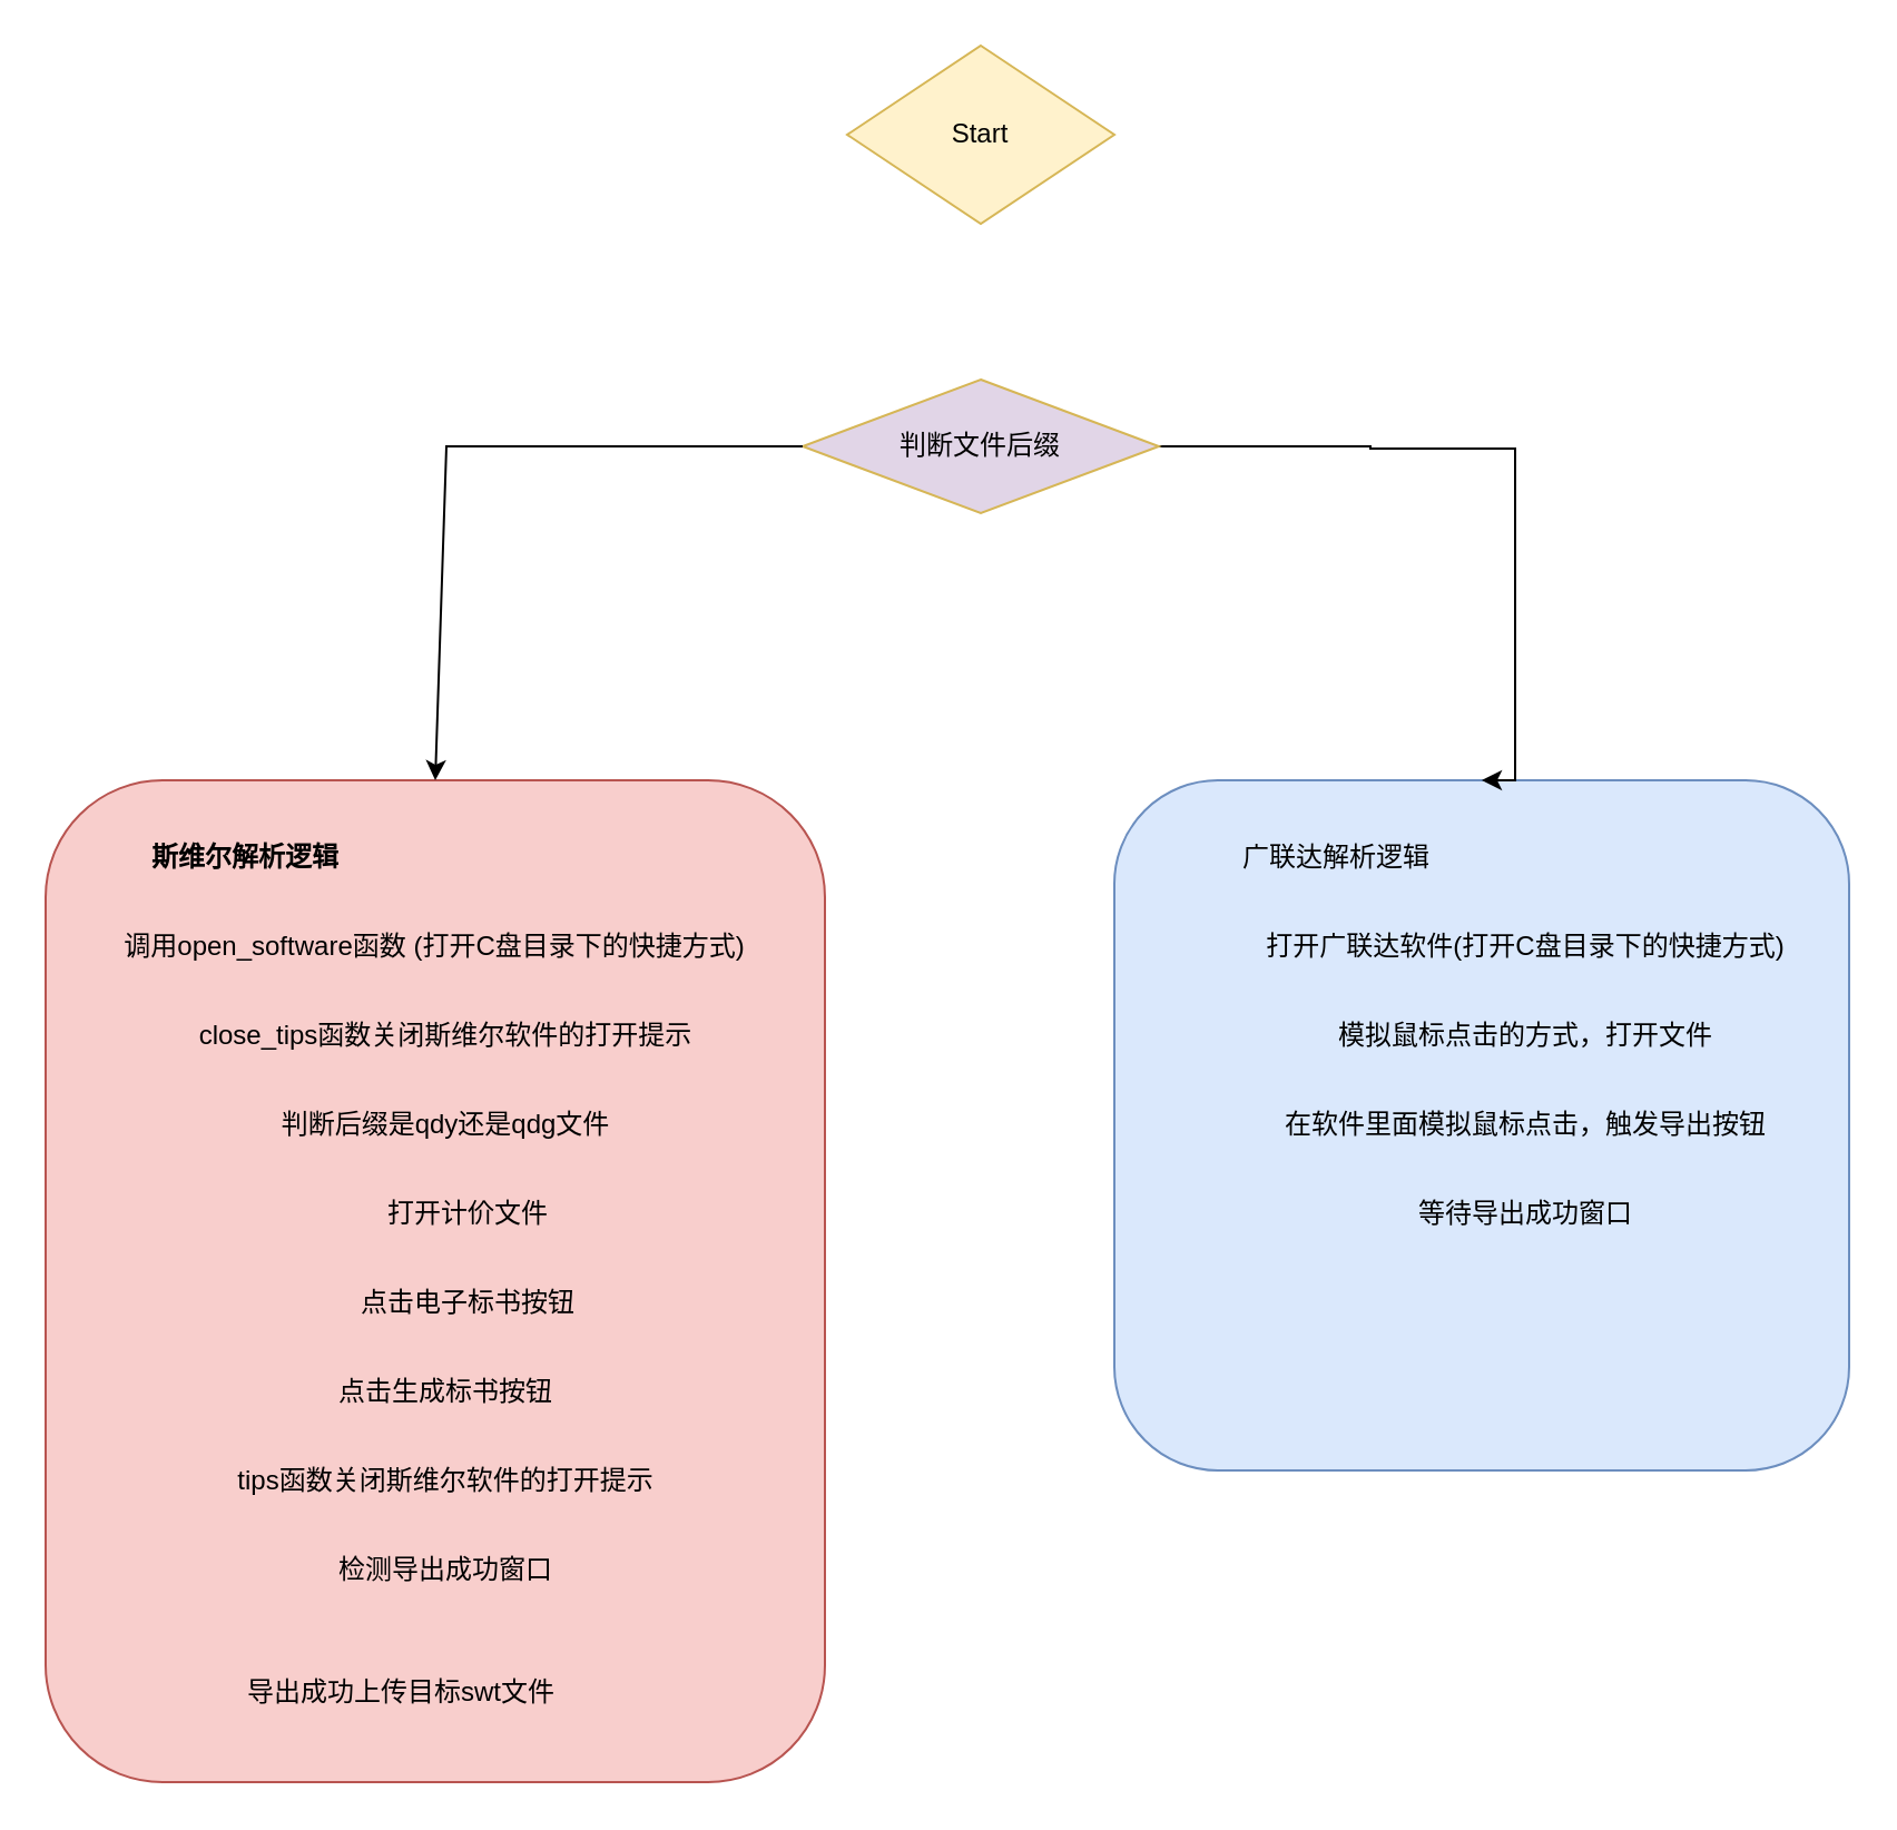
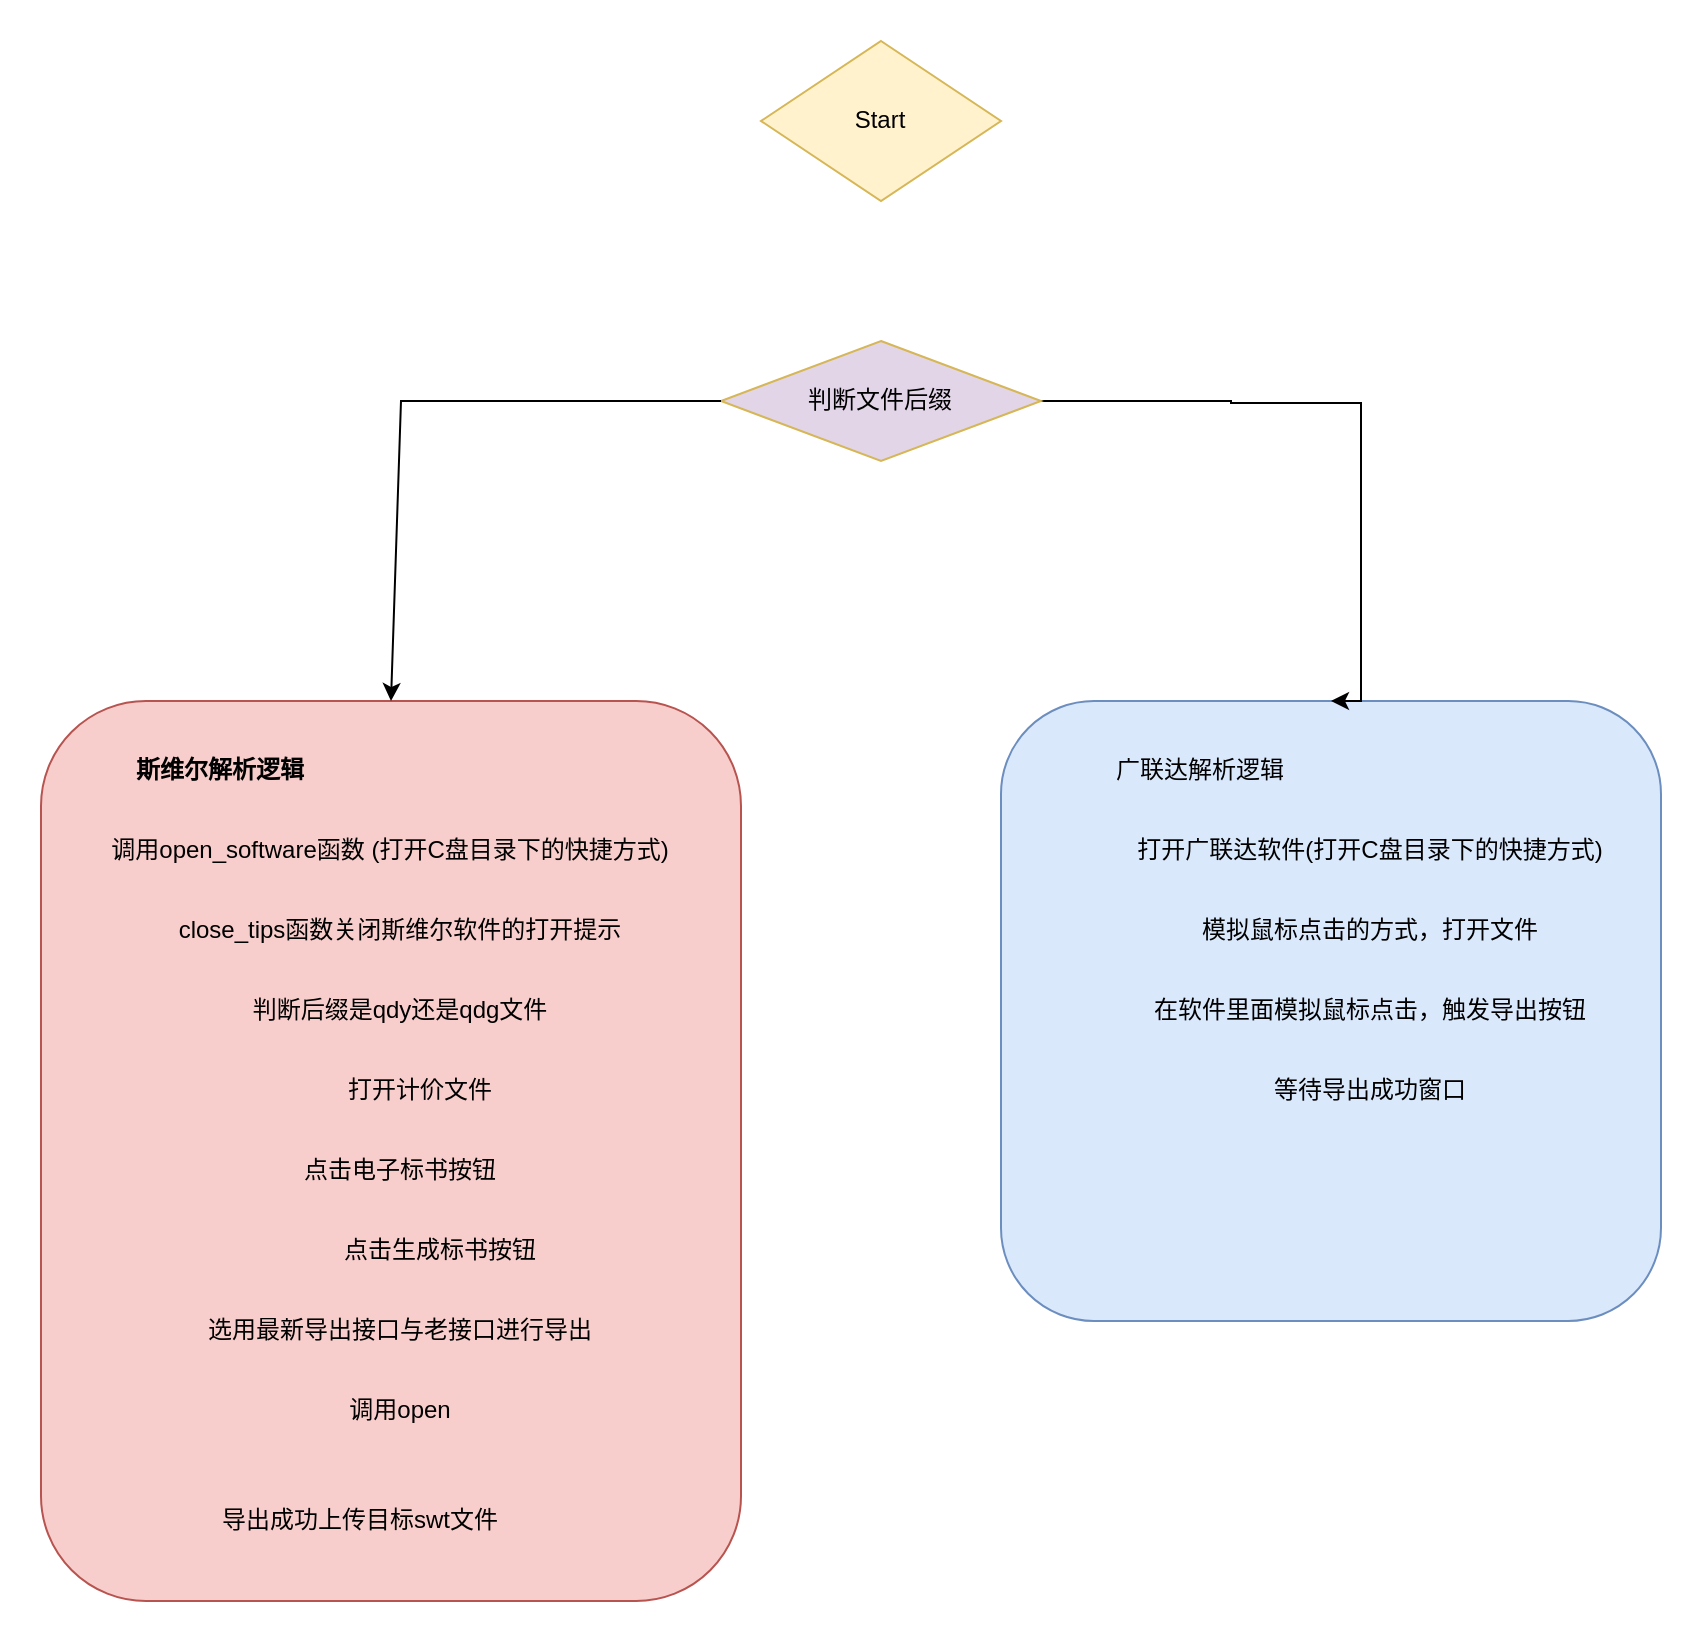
  <mxCell id="0" />
  <mxCell id="1" parent="0" />
  <mxCell id="2" value="" style="rounded=1;whiteSpace=wrap;html=1;fillColor=#f8cecc;strokeColor=#b85450;" vertex="1" parent="1"><mxGeometry x="20" y="350" width="350" height="450" as="geometry" /></mxCell>
  <mxCell id="3" value="&lt;b&gt;斯维尔解析逻辑&lt;/b&gt;" style="text;html=1;align=center;verticalAlign=middle;whiteSpace=wrap;rounded=0;" vertex="1" parent="1"><mxGeometry x="50" y="370" width="120" height="30" as="geometry" /></mxCell>
  <mxCell id="4" value="" style="rounded=1;whiteSpace=wrap;html=1;fillColor=#dae8fc;strokeColor=#6c8ebf;" vertex="1" parent="1"><mxGeometry x="500" y="350" width="330" height="310" as="geometry" /></mxCell>
  <mxCell id="5" value="广联达解析逻辑" style="text;html=1;align=center;verticalAlign=middle;whiteSpace=wrap;rounded=0;" vertex="1" parent="1"><mxGeometry x="540" y="370" width="120" height="30" as="geometry" /></mxCell>
  <mxCell id="6" style="edgeStyle=orthogonalEdgeStyle;rounded=0;orthogonalLoop=1;jettySize=auto;html=1;entryX=0.5;entryY=0;entryDx=0;entryDy=0;" edge="1" parent="1" source="7" target="4"><mxGeometry relative="1" as="geometry"><mxPoint x="710" as="targetPoint" y="200" /><Array as="points"><mxPoint x="615" y="200" /><mxPoint x="615" y="201" /><mxPoint x="680" y="201" /></Array></mxGeometry></mxCell>
  <mxCell id="7" value="判断文件后缀" style="rhombus;whiteSpace=wrap;html=1;fillColor=#e1d5e7;strokeColor=#d6b656;" vertex="1" parent="1"><mxGeometry x="360" y="170" width="160" height="60" as="geometry" /></mxCell>
  <mxCell id="8" value="Start" style="rhombus;whiteSpace=wrap;html=1;fillColor=#fff2cc;strokeColor=#d6b656;" vertex="1" parent="1"><mxGeometry x="380" y="20" width="120" height="80" as="geometry" /></mxCell>
  <mxCell id="9" value="" style="endArrow=classic;html=1;rounded=0;exitX=0;exitY=0.5;exitDx=0;exitDy=0;entryX=0.5;entryY=0;entryDx=0;entryDy=0;" edge="1" parent="1" source="7" target="2"><mxGeometry width="50" height="50" relative="1" as="geometry"><mxPoint x="170" y="220" as="sourcePoint" /><mxPoint x="190" as="targetPoint" y="200" /><Array as="points"><mxPoint x="200" y="200" /></Array></mxGeometry></mxCell>
  <mxCell id="10" value="调用open_software函数 (打开C盘目录下的快捷方式)" style="text;html=1;align=center;verticalAlign=middle;whiteSpace=wrap;rounded=0;" vertex="1" parent="1"><mxGeometry x="50" y="410" width="290" height="30" as="geometry" /></mxCell>
  <mxCell id="11" value="close_tips函数关闭斯维尔软件的打开提示" style="text;html=1;align=center;verticalAlign=middle;whiteSpace=wrap;rounded=0;" vertex="1" parent="1"><mxGeometry x="55" y="450" width="290" height="30" as="geometry" /></mxCell>
  <mxCell id="12" value="判断后缀是qdy还是qdg文件" style="text;html=1;align=center;verticalAlign=middle;whiteSpace=wrap;rounded=0;" vertex="1" parent="1"><mxGeometry x="55" y="490" width="290" height="30" as="geometry" /></mxCell>
  <mxCell id="13" value="打开计价文件" style="text;html=1;align=center;verticalAlign=middle;whiteSpace=wrap;rounded=0;" vertex="1" parent="1"><mxGeometry x="65" y="530" width="290" height="30" as="geometry" /></mxCell>
- <mxCell id="14" value="点击电子标书按钮" style="text;html=1;align=center;verticalAlign=middle;whiteSpace=wrap;rounded=0;" vertex="1" parent="1"><mxGeometry x="65" y="570" width="290" height="30" as="geometry" /></mxCell>
- <mxCell id="15" value="点击生成标书按钮" style="text;html=1;align=center;verticalAlign=middle;whiteSpace=wrap;rounded=0;" vertex="1" parent="1"><mxGeometry x="55" y="610" width="290" height="30" as="geometry" /></mxCell>
- <mxCell id="16" value="tips函数关闭斯维尔软件的打开提示" style="text;html=1;align=center;verticalAlign=middle;whiteSpace=wrap;rounded=0;" vertex="1" parent="1"><mxGeometry x="55" y="650" width="290" height="30" as="geometry" /></mxCell>
- <mxCell id="17" value="检测导出成功窗口" style="text;html=1;align=center;verticalAlign=middle;whiteSpace=wrap;rounded=0;" vertex="1" parent="1"><mxGeometry x="55" y="690" width="290" height="30" as="geometry" /></mxCell>
+ <mxCell id="14" value="点击电子标书按钮" style="text;html=1;align=center;verticalAlign=middle;whiteSpace=wrap;rounded=0;" vertex="1" parent="1"><mxGeometry x="55" y="570" width="290" height="30" as="geometry" /></mxCell>
+ <mxCell id="15" value="点击生成标书按钮" style="text;html=1;align=center;verticalAlign=middle;whiteSpace=wrap;rounded=0;" vertex="1" parent="1"><mxGeometry x="75" y="610" width="290" height="30" as="geometry" /></mxCell>
+ <mxCell id="16" value="选用最新导出接口与老接口进行导出" style="text;html=1;align=center;verticalAlign=middle;whiteSpace=wrap;rounded=0;" vertex="1" parent="1"><mxGeometry x="55" y="650" width="290" height="30" as="geometry" /></mxCell>
+ <mxCell id="17" value="调用open" style="text;html=1;align=center;verticalAlign=middle;whiteSpace=wrap;rounded=0;" vertex="1" parent="1"><mxGeometry x="55" y="690" width="290" height="30" as="geometry" /></mxCell>
  <mxCell id="18" value="导出成功上传目标swt文件" style="text;html=1;align=center;verticalAlign=middle;whiteSpace=wrap;rounded=0;" vertex="1" parent="1"><mxGeometry x="35" y="745" width="290" height="30" as="geometry" /></mxCell>
  <mxCell id="19" value="打开广联达软件(打开C盘目录下的快捷方式)" style="text;html=1;align=center;verticalAlign=middle;whiteSpace=wrap;rounded=0;" vertex="1" parent="1"><mxGeometry x="540" y="410" width="290" height="30" as="geometry" /></mxCell>
  <mxCell id="20" value="模拟鼠标点击的方式，打开文件" style="text;html=1;align=center;verticalAlign=middle;whiteSpace=wrap;rounded=0;" vertex="1" parent="1"><mxGeometry x="540" y="450" width="290" height="30" as="geometry" /></mxCell>
  <mxCell id="21" value="在软件里面模拟鼠标点击，触发导出按钮" style="text;html=1;align=center;verticalAlign=middle;whiteSpace=wrap;rounded=0;" vertex="1" parent="1"><mxGeometry x="540" y="490" width="290" height="30" as="geometry" /></mxCell>
  <mxCell id="22" value="等待导出成功窗口" style="text;html=1;align=center;verticalAlign=middle;whiteSpace=wrap;rounded=0;" vertex="1" parent="1"><mxGeometry x="540" y="530" width="290" height="30" as="geometry" /></mxCell>
